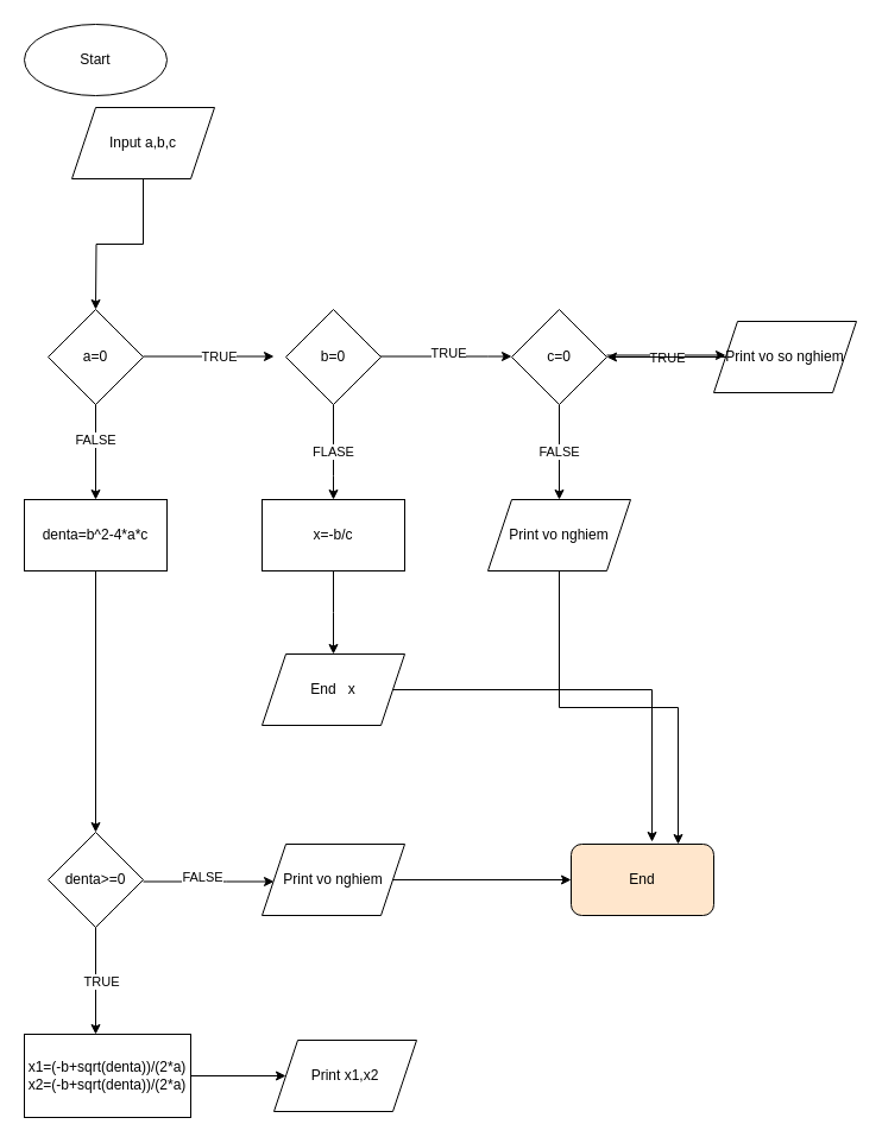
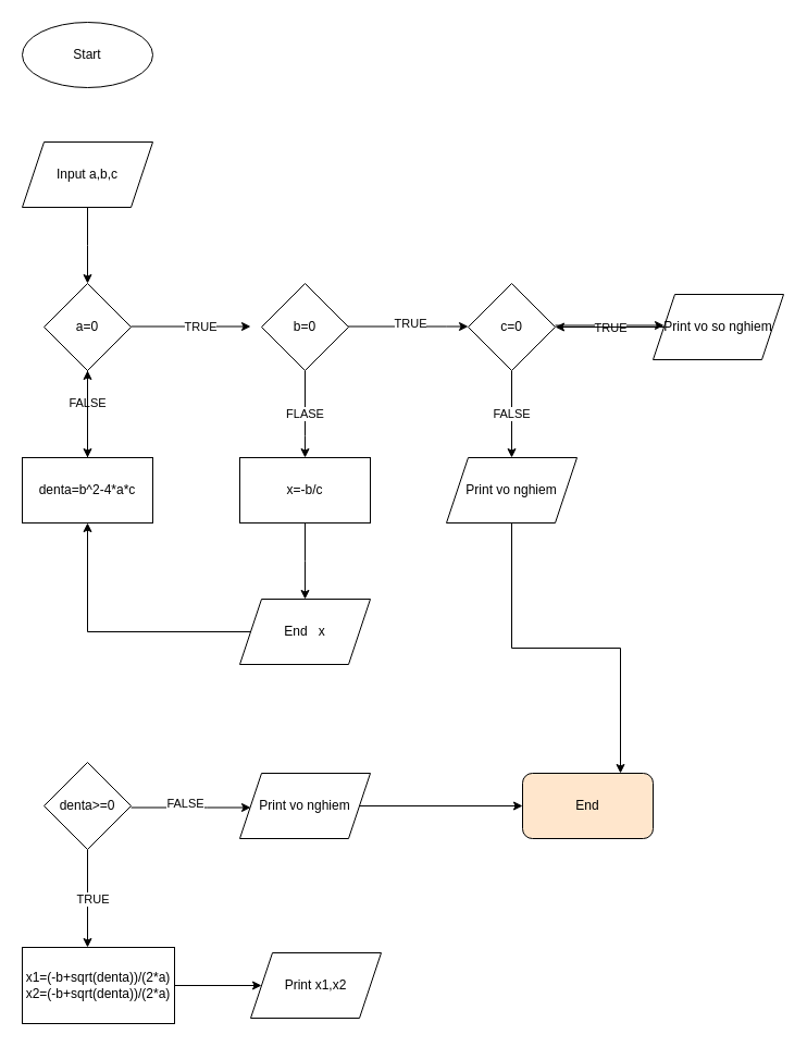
  <mxCell id="0" />
  <mxCell id="1" parent="0" />
  <mxCell id="2" value="Start" style="ellipse;whiteSpace=wrap;html=1;" parent="1" vertex="1"><mxGeometry x="20" y="20" width="120" height="60" as="geometry" /></mxCell>
  <mxCell id="3" style="edgeStyle=orthogonalEdgeStyle;rounded=0;orthogonalLoop=1;jettySize=auto;html=1;" parent="1" source="4" edge="1"><mxGeometry relative="1" as="geometry"><mxPoint x="80" y="260" as="targetPoint" /></mxGeometry></mxCell>
- <mxCell id="4" value="Input a,b,c" style="shape=parallelogram;perimeter=parallelogramPerimeter;whiteSpace=wrap;html=1;fixedSize=1;" parent="1" vertex="1"><mxGeometry x="60" y="90" width="120" height="60" as="geometry" /></mxCell>
+ <mxCell id="4" value="Input a,b,c" style="shape=parallelogram;perimeter=parallelogramPerimeter;whiteSpace=wrap;html=1;fixedSize=1;" parent="1" vertex="1"><mxGeometry x="20" y="130" width="120" height="60" as="geometry" /></mxCell>
  <mxCell id="5" style="edgeStyle=orthogonalEdgeStyle;rounded=0;orthogonalLoop=1;jettySize=auto;html=1;" parent="1" edge="1"><mxGeometry relative="1" as="geometry"><mxPoint x="230" y="299.5" as="targetPoint" /><mxPoint x="120" y="299.5" as="sourcePoint" /></mxGeometry></mxCell>
  <mxCell id="6" value="TRUE" style="edgeLabel;html=1;align=center;verticalAlign=middle;resizable=0;points=[];" parent="5" vertex="1" connectable="0"><mxGeometry x="0.138" y="-1" relative="1" as="geometry"><mxPoint y="-1" as="offset" /></mxGeometry></mxCell>
  <mxCell id="7" value="FALSE" style="edgeStyle=orthogonalEdgeStyle;rounded=0;orthogonalLoop=1;jettySize=auto;html=1;" parent="1" edge="1"><mxGeometry relative="1" as="geometry"><mxPoint x="80" y="420" as="targetPoint" /><mxPoint x="80" y="320" as="sourcePoint" /></mxGeometry></mxCell>
  <mxCell id="8" style="edgeStyle=orthogonalEdgeStyle;rounded=0;orthogonalLoop=1;jettySize=auto;html=1;" parent="1" edge="1"><mxGeometry relative="1" as="geometry"><mxPoint x="430" y="299.5" as="targetPoint" /><mxPoint x="310" y="299.5" as="sourcePoint" /><Array as="points"><mxPoint x="410" y="299.5" /><mxPoint x="410" y="299.5" /></Array></mxGeometry></mxCell>
  <mxCell id="9" value="TRUE" style="edgeLabel;html=1;align=center;verticalAlign=middle;resizable=0;points=[];" parent="8" vertex="1" connectable="0"><mxGeometry x="0.121" y="3" relative="1" as="geometry"><mxPoint x="-1" as="offset" /></mxGeometry></mxCell>
  <mxCell id="10" style="edgeStyle=orthogonalEdgeStyle;rounded=0;orthogonalLoop=1;jettySize=auto;html=1;" parent="1" edge="1"><mxGeometry relative="1" as="geometry"><mxPoint x="610" y="298.5" as="targetPoint" /><mxPoint x="510" y="298.5" as="sourcePoint" /></mxGeometry></mxCell>
  <mxCell id="11" value="TRUE" style="edgeLabel;html=1;align=center;verticalAlign=middle;resizable=0;points=[];" parent="10" vertex="1" connectable="0"><mxGeometry x="0.143" y="-4" relative="1" as="geometry"><mxPoint x="-7" y="-2" as="offset" /></mxGeometry></mxCell>
  <mxCell id="12" value="a=0" style="rhombus;whiteSpace=wrap;html=1;" parent="1" vertex="1"><mxGeometry x="40" y="260" width="80" height="80" as="geometry" /></mxCell>
  <mxCell id="13" value="b=0" style="rhombus;whiteSpace=wrap;html=1;" parent="1" vertex="1"><mxGeometry x="240" y="260" width="80" height="80" as="geometry" /></mxCell>
  <mxCell id="14" value="FLASE" style="edgeStyle=orthogonalEdgeStyle;rounded=0;orthogonalLoop=1;jettySize=auto;html=1;" parent="1" edge="1"><mxGeometry relative="1" as="geometry"><mxPoint x="280" y="420" as="targetPoint" /><mxPoint x="280" y="340" as="sourcePoint" /><Array as="points"><mxPoint x="279.5" y="400" /><mxPoint x="279.5" y="400" /></Array></mxGeometry></mxCell>
  <mxCell id="15" value="FALSE" style="edgeStyle=orthogonalEdgeStyle;rounded=0;orthogonalLoop=1;jettySize=auto;html=1;" parent="1" source="16" target="20" edge="1"><mxGeometry relative="1" as="geometry"><mxPoint x="470" y="420" as="targetPoint" /></mxGeometry></mxCell>
  <mxCell id="16" value="c=0" style="rhombus;whiteSpace=wrap;html=1;" parent="1" vertex="1"><mxGeometry x="430" y="260" width="80" height="80" as="geometry" /></mxCell>
  <mxCell id="17" style="edgeStyle=orthogonalEdgeStyle;rounded=0;orthogonalLoop=1;jettySize=auto;html=1;" parent="1" source="18" target="16" edge="1"><mxGeometry relative="1" as="geometry"><mxPoint x="660" y="700" as="targetPoint" /></mxGeometry></mxCell>
  <mxCell id="18" value="Print vo so nghiem" style="shape=parallelogram;perimeter=parallelogramPerimeter;whiteSpace=wrap;html=1;fixedSize=1;" parent="1" vertex="1"><mxGeometry x="600" y="270" width="120" height="60" as="geometry" /></mxCell>
  <mxCell id="19" style="edgeStyle=orthogonalEdgeStyle;rounded=0;orthogonalLoop=1;jettySize=auto;html=1;entryX=0.75;entryY=0;entryDx=0;entryDy=0;" parent="1" source="20" target="37" edge="1"><mxGeometry relative="1" as="geometry"><mxPoint x="470" y="600" as="targetPoint" /></mxGeometry></mxCell>
  <mxCell id="20" value="Print vo nghiem" style="shape=parallelogram;perimeter=parallelogramPerimeter;whiteSpace=wrap;html=1;fixedSize=1;" parent="1" vertex="1"><mxGeometry x="410" y="420" width="120" height="60" as="geometry" /></mxCell>
- <mxCell id="21" style="edgeStyle=orthogonalEdgeStyle;rounded=0;orthogonalLoop=1;jettySize=auto;html=1;entryX=0.5;entryY=0;entryDx=0;entryDy=0;" parent="1" source="22" target="25" edge="1"><mxGeometry relative="1" as="geometry"><mxPoint x="80" y="550" as="targetPoint" /></mxGeometry></mxCell>
+ <mxCell id="21" style="edgeStyle=orthogonalEdgeStyle;rounded=0;orthogonalLoop=1;jettySize=auto;html=1;" parent="1" source="22" target="12" edge="1"><mxGeometry relative="1" as="geometry"><mxPoint x="80" y="550" as="targetPoint" /></mxGeometry></mxCell>
  <mxCell id="22" value="denta=b^2-4*a*c" style="rounded=0;whiteSpace=wrap;html=1;" parent="1" vertex="1"><mxGeometry x="20" y="420" width="120" height="60" as="geometry" /></mxCell>
  <mxCell id="23" style="edgeStyle=orthogonalEdgeStyle;rounded=0;orthogonalLoop=1;jettySize=auto;html=1;" parent="1" source="25" edge="1"><mxGeometry relative="1" as="geometry"><mxPoint x="80" y="870" as="targetPoint" /></mxGeometry></mxCell>
  <mxCell id="24" value="TRUE" style="edgeLabel;html=1;align=center;verticalAlign=middle;resizable=0;points=[];" parent="23" vertex="1" connectable="0"><mxGeometry x="0.027" y="4" relative="1" as="geometry"><mxPoint as="offset" /></mxGeometry></mxCell>
  <mxCell id="25" value="denta&amp;gt;=0" style="rhombus;whiteSpace=wrap;html=1;" parent="1" vertex="1"><mxGeometry x="40" y="700" width="80" height="80" as="geometry" /></mxCell>
  <mxCell id="26" style="edgeStyle=orthogonalEdgeStyle;rounded=0;orthogonalLoop=1;jettySize=auto;html=1;" parent="1" source="27" edge="1"><mxGeometry relative="1" as="geometry"><mxPoint x="280" y="550" as="targetPoint" /></mxGeometry></mxCell>
  <mxCell id="27" value="x=-b/c" style="rounded=0;whiteSpace=wrap;html=1;" parent="1" vertex="1"><mxGeometry x="220" y="420" width="120" height="60" as="geometry" /></mxCell>
- <mxCell id="28" style="edgeStyle=orthogonalEdgeStyle;rounded=0;orthogonalLoop=1;jettySize=auto;html=1;entryX=0.567;entryY=-0.033;entryDx=0;entryDy=0;entryPerimeter=0;" parent="1" source="29" target="37" edge="1"><mxGeometry relative="1" as="geometry"><mxPoint x="380" y="700" as="targetPoint" /></mxGeometry></mxCell>
+ <mxCell id="28" style="edgeStyle=orthogonalEdgeStyle;rounded=0;orthogonalLoop=1;jettySize=auto;html=1;" parent="1" source="29" target="22" edge="1"><mxGeometry relative="1" as="geometry"><mxPoint x="380" y="700" as="targetPoint" /></mxGeometry></mxCell>
  <mxCell id="29" value="End&amp;nbsp; &amp;nbsp;x" style="shape=parallelogram;perimeter=parallelogramPerimeter;whiteSpace=wrap;html=1;fixedSize=1;" parent="1" vertex="1"><mxGeometry x="220" y="550" width="120" height="60" as="geometry" /></mxCell>
  <mxCell id="30" style="edgeStyle=orthogonalEdgeStyle;rounded=0;orthogonalLoop=1;jettySize=auto;html=1;" parent="1" edge="1"><mxGeometry relative="1" as="geometry"><mxPoint x="230" y="741.5" as="targetPoint" /><mxPoint x="120" y="741.5" as="sourcePoint" /><Array as="points"><mxPoint x="190" y="741.5" /><mxPoint x="190" y="741.5" /></Array></mxGeometry></mxCell>
  <mxCell id="31" value="FALSE" style="edgeLabel;html=1;align=center;verticalAlign=middle;resizable=0;points=[];" parent="30" vertex="1" connectable="0"><mxGeometry x="-0.113" y="4" relative="1" as="geometry"><mxPoint as="offset" /></mxGeometry></mxCell>
  <mxCell id="32" style="edgeStyle=orthogonalEdgeStyle;rounded=0;orthogonalLoop=1;jettySize=auto;html=1;entryX=0;entryY=0.5;entryDx=0;entryDy=0;" parent="1" source="33" target="37" edge="1"><mxGeometry relative="1" as="geometry"><mxPoint x="470" y="740" as="targetPoint" /></mxGeometry></mxCell>
  <mxCell id="33" value="Print vo nghiem" style="shape=parallelogram;perimeter=parallelogramPerimeter;whiteSpace=wrap;html=1;fixedSize=1;" parent="1" vertex="1"><mxGeometry x="220" y="710" width="120" height="60" as="geometry" /></mxCell>
  <mxCell id="34" style="edgeStyle=orthogonalEdgeStyle;rounded=0;orthogonalLoop=1;jettySize=auto;html=1;" parent="1" source="35" target="36" edge="1"><mxGeometry relative="1" as="geometry"><mxPoint x="220" y="905" as="targetPoint" /></mxGeometry></mxCell>
  <mxCell id="35" value="x1=(-b+sqrt(denta))/(2*a)&lt;br&gt;x2=(-b+sqrt(denta))/(2*a)" style="rounded=0;whiteSpace=wrap;html=1;" parent="1" vertex="1"><mxGeometry x="20" y="870" width="140" height="70" as="geometry" /></mxCell>
  <mxCell id="36" value="Print x1,x2" style="shape=parallelogram;perimeter=parallelogramPerimeter;whiteSpace=wrap;html=1;fixedSize=1;" parent="1" vertex="1"><mxGeometry x="230" y="875" width="120" height="60" as="geometry" /></mxCell>
  <mxCell id="37" value="End" style="rounded=1;whiteSpace=wrap;html=1;fillColor=#ffe6cc;" parent="1" vertex="1"><mxGeometry x="480" y="710" width="120" height="60" as="geometry" /></mxCell>
